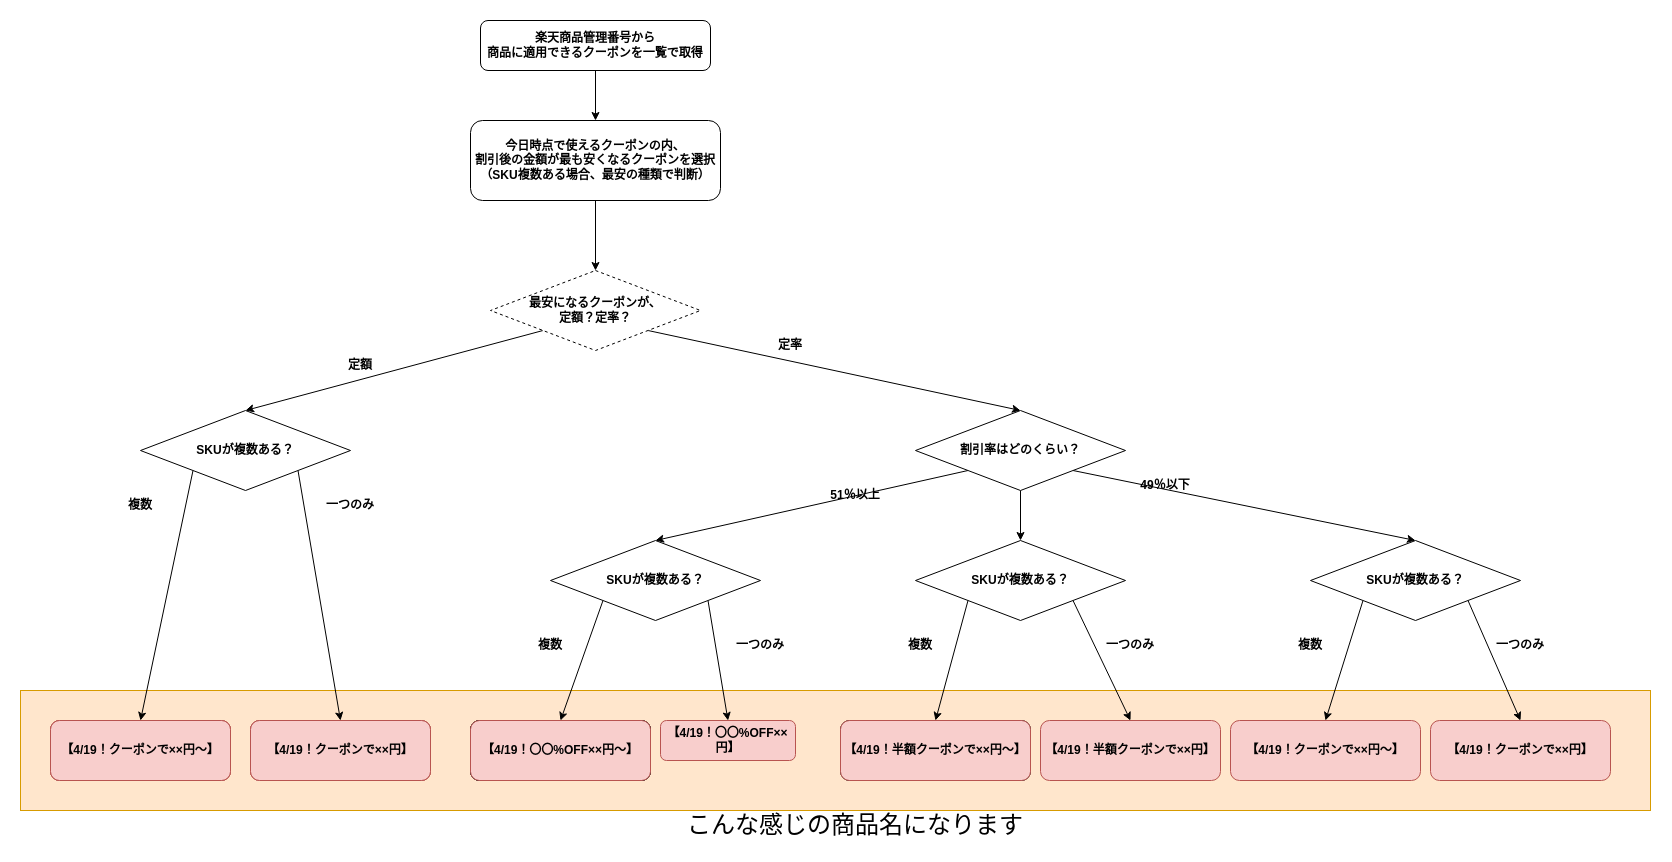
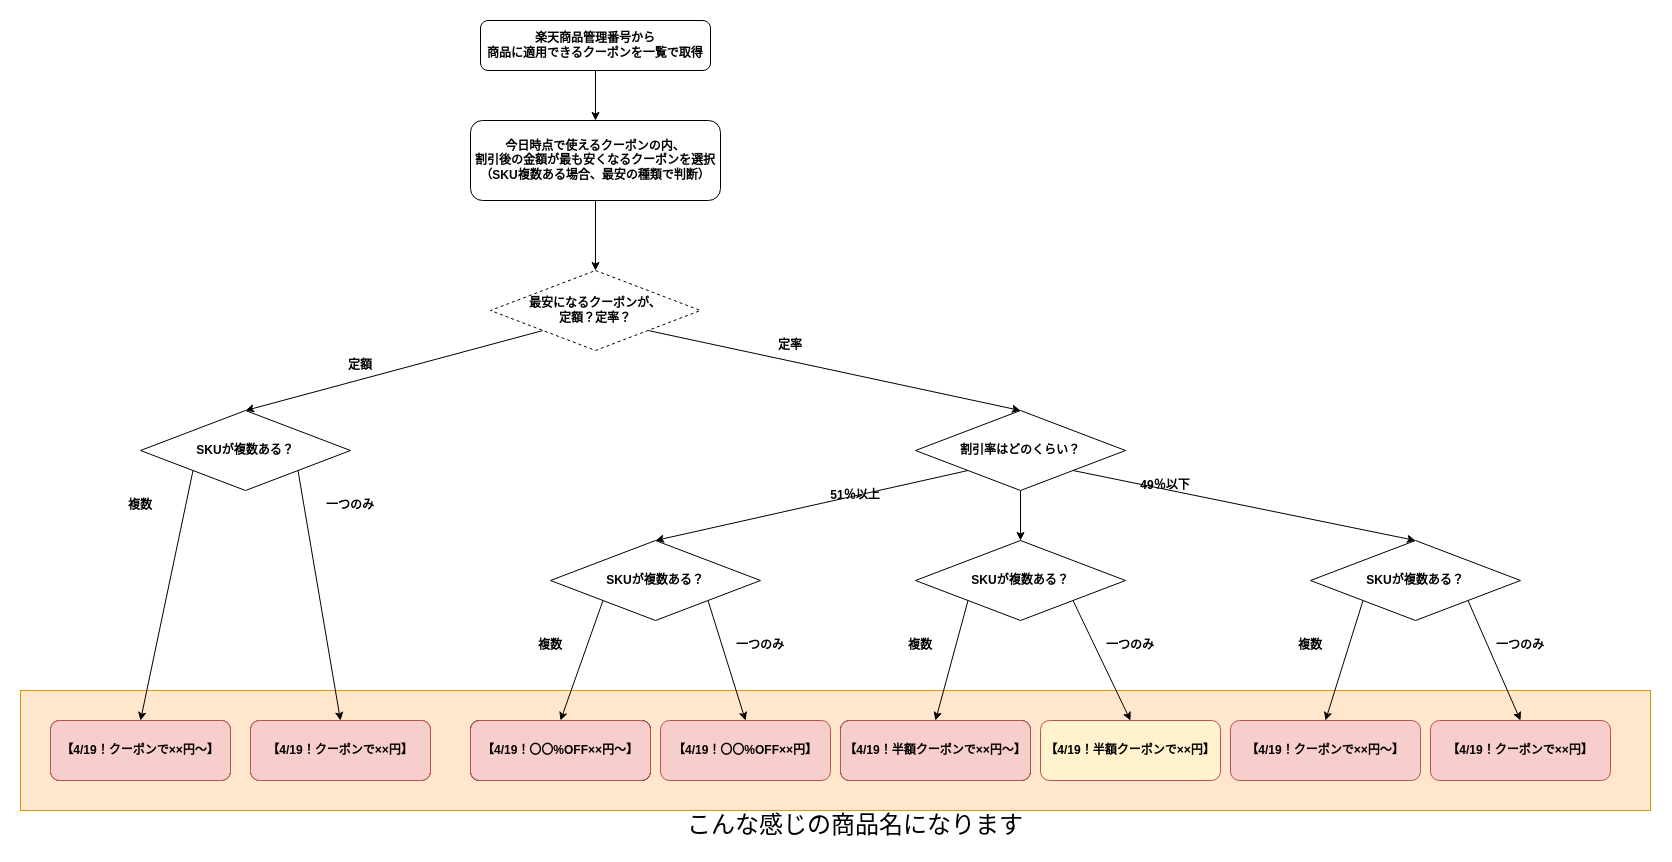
  <mxCell id="0" />
  <mxCell id="1" parent="0" />
  <mxCell id="2" value="" style="rounded=0;whiteSpace=wrap;html=1;fillColor=#ffe6cc;strokeColor=#d79b00;" vertex="1" parent="1"><mxGeometry x="20" y="690" width="1630" height="120" as="geometry" /></mxCell>
  <mxCell id="3" style="edgeStyle=none;html=1;exitX=0;exitY=1;exitDx=0;exitDy=0;entryX=0.5;entryY=0;entryDx=0;entryDy=0;fontStyle=1" parent="1" source="5" target="8" edge="1"><mxGeometry relative="1" as="geometry" /></mxCell>
  <mxCell id="4" style="edgeStyle=none;html=1;exitX=1;exitY=1;exitDx=0;exitDy=0;entryX=0.5;entryY=0;entryDx=0;entryDy=0;fontStyle=1" parent="1" source="5" target="12" edge="1"><mxGeometry relative="1" as="geometry" /></mxCell>
  <mxCell id="5" value="最安になるクーポンが、&lt;br&gt;定額？定率？" style="rhombus;whiteSpace=wrap;html=1;fontStyle=1;dashed=1;" parent="1" vertex="1"><mxGeometry x="490" y="270" width="210" height="80" as="geometry" /></mxCell>
  <mxCell id="6" style="edgeStyle=none;html=1;exitX=0;exitY=1;exitDx=0;exitDy=0;entryX=0.5;entryY=0;entryDx=0;entryDy=0;" parent="1" source="8" target="18" edge="1"><mxGeometry relative="1" as="geometry" /></mxCell>
  <mxCell id="7" style="edgeStyle=none;html=1;exitX=1;exitY=1;exitDx=0;exitDy=0;entryX=0.5;entryY=0;entryDx=0;entryDy=0;" parent="1" source="8" target="19" edge="1"><mxGeometry relative="1" as="geometry" /></mxCell>
  <mxCell id="8" value="SKUが複数ある？" style="rhombus;whiteSpace=wrap;html=1;fontStyle=1" parent="1" vertex="1"><mxGeometry x="140" y="410" width="210" height="80" as="geometry" /></mxCell>
  <mxCell id="9" style="edgeStyle=none;html=1;exitX=0;exitY=1;exitDx=0;exitDy=0;entryX=0.5;entryY=0;entryDx=0;entryDy=0;fontStyle=1" parent="1" source="12" target="23" edge="1"><mxGeometry relative="1" as="geometry" /></mxCell>
  <mxCell id="10" style="edgeStyle=none;html=1;entryX=0.5;entryY=0;entryDx=0;entryDy=0;fontStyle=1" parent="1" source="12" target="26" edge="1"><mxGeometry relative="1" as="geometry" /></mxCell>
  <mxCell id="11" style="edgeStyle=none;html=1;exitX=1;exitY=1;exitDx=0;exitDy=0;entryX=0.5;entryY=0;entryDx=0;entryDy=0;fontStyle=1" parent="1" source="12" target="29" edge="1"><mxGeometry relative="1" as="geometry" /></mxCell>
  <mxCell id="12" value="割引率はどのくらい？" style="rhombus;whiteSpace=wrap;html=1;fontStyle=1" parent="1" vertex="1"><mxGeometry x="915" y="410" width="210" height="80" as="geometry" /></mxCell>
  <mxCell id="13" style="edgeStyle=none;html=1;entryX=0.5;entryY=0;entryDx=0;entryDy=0;fontStyle=1" parent="1" source="14" target="16" edge="1"><mxGeometry relative="1" as="geometry" /></mxCell>
  <mxCell id="14" value="楽天商品管理番号から&lt;br&gt;商品に適用できるクーポンを一覧で取得" style="rounded=1;whiteSpace=wrap;html=1;fontStyle=1" parent="1" vertex="1"><mxGeometry x="480" y="20" width="230" height="50" as="geometry" /></mxCell>
  <mxCell id="15" style="edgeStyle=none;html=1;entryX=0.5;entryY=0;entryDx=0;entryDy=0;fontStyle=1" parent="1" source="16" target="5" edge="1"><mxGeometry relative="1" as="geometry" /></mxCell>
  <mxCell id="16" value="今日時点で使えるクーポンの内、&lt;br&gt;割引後の金額が最も安くなるクーポンを選択&lt;br&gt;（SKU複数ある場合、最安の種類で判断）" style="rounded=1;whiteSpace=wrap;html=1;fontStyle=1" parent="1" vertex="1"><mxGeometry x="470" y="120" width="250" height="80" as="geometry" /></mxCell>
  <mxCell id="17" value="定額" style="text;strokeColor=none;align=center;fillColor=none;html=1;verticalAlign=middle;whiteSpace=wrap;rounded=0;fontStyle=1" parent="1" vertex="1"><mxGeometry x="330" y="350" width="60" height="30" as="geometry" /></mxCell>
  <mxCell id="18" value="【4/19！クーポンで××円～】" style="rounded=1;whiteSpace=wrap;html=1;fillColor=#f8cecc;strokeColor=#b85450;" parent="1" vertex="1"><mxGeometry x="50" y="720" width="180" height="60" as="geometry" /></mxCell>
  <mxCell id="19" value="【4/19！クーポンで××円】" style="rounded=1;whiteSpace=wrap;html=1;fillColor=#f8cecc;strokeColor=#b85450;" parent="1" vertex="1"><mxGeometry x="250" y="720" width="180" height="60" as="geometry" /></mxCell>
  <mxCell id="20" value="定率" style="text;strokeColor=none;align=center;fillColor=none;html=1;verticalAlign=middle;whiteSpace=wrap;rounded=0;fontStyle=1" parent="1" vertex="1"><mxGeometry x="760" y="330" width="60" height="30" as="geometry" /></mxCell>
  <mxCell id="21" style="edgeStyle=none;html=1;exitX=0;exitY=1;exitDx=0;exitDy=0;entryX=0.5;entryY=0;entryDx=0;entryDy=0;" parent="1" source="23" target="32" edge="1"><mxGeometry relative="1" as="geometry" /></mxCell>
  <mxCell id="22" style="edgeStyle=none;html=1;exitX=1;exitY=1;exitDx=0;exitDy=0;entryX=0.5;entryY=0;entryDx=0;entryDy=0;" parent="1" source="23" target="35" edge="1"><mxGeometry relative="1" as="geometry" /></mxCell>
  <mxCell id="23" value="SKUが複数ある？" style="rhombus;whiteSpace=wrap;html=1;fontStyle=1" parent="1" vertex="1"><mxGeometry x="550" y="540" width="210" height="80" as="geometry" /></mxCell>
  <mxCell id="24" style="edgeStyle=none;html=1;exitX=0;exitY=1;exitDx=0;exitDy=0;entryX=0.5;entryY=0;entryDx=0;entryDy=0;" parent="1" source="26" target="37" edge="1"><mxGeometry relative="1" as="geometry" /></mxCell>
  <mxCell id="25" style="edgeStyle=none;html=1;exitX=1;exitY=1;exitDx=0;exitDy=0;entryX=0.5;entryY=0;entryDx=0;entryDy=0;" parent="1" source="26" target="36" edge="1"><mxGeometry relative="1" as="geometry" /></mxCell>
  <mxCell id="26" value="SKUが複数ある？" style="rhombus;whiteSpace=wrap;html=1;fontStyle=1" parent="1" vertex="1"><mxGeometry x="915" y="540" width="210" height="80" as="geometry" /></mxCell>
  <mxCell id="27" style="edgeStyle=none;html=1;exitX=0;exitY=1;exitDx=0;exitDy=0;entryX=0.5;entryY=0;entryDx=0;entryDy=0;" parent="1" source="29" target="39" edge="1"><mxGeometry relative="1" as="geometry" /></mxCell>
  <mxCell id="28" style="edgeStyle=none;html=1;exitX=1;exitY=1;exitDx=0;exitDy=0;entryX=0.5;entryY=0;entryDx=0;entryDy=0;" parent="1" source="29" target="38" edge="1"><mxGeometry relative="1" as="geometry" /></mxCell>
  <mxCell id="29" value="SKUが複数ある？" style="rhombus;whiteSpace=wrap;html=1;fontStyle=1" parent="1" vertex="1"><mxGeometry x="1310" y="540" width="210" height="80" as="geometry" /></mxCell>
  <mxCell id="30" value="51％以上" style="text;strokeColor=none;align=center;fillColor=none;html=1;verticalAlign=middle;whiteSpace=wrap;rounded=0;fontStyle=1" parent="1" vertex="1"><mxGeometry x="825" y="480" width="60" height="30" as="geometry" /></mxCell>
  <mxCell id="31" value="49％以下" style="text;strokeColor=none;align=center;fillColor=none;html=1;verticalAlign=middle;whiteSpace=wrap;rounded=0;fontStyle=1" parent="1" vertex="1"><mxGeometry x="1135" y="470" width="60" height="30" as="geometry" /></mxCell>
  <mxCell id="32" value="【4/19！〇〇%OFF××円～】" style="rounded=1;whiteSpace=wrap;html=1;" parent="1" vertex="1"><mxGeometry x="470" y="720" width="180" height="60" as="geometry" /></mxCell>
  <mxCell id="33" value="複数" style="text;strokeColor=none;align=center;fillColor=none;html=1;verticalAlign=middle;whiteSpace=wrap;rounded=0;fontStyle=1" parent="1" vertex="1"><mxGeometry x="110" y="490" width="60" height="30" as="geometry" /></mxCell>
  <mxCell id="34" value="一つのみ" style="text;strokeColor=none;align=center;fillColor=none;html=1;verticalAlign=middle;whiteSpace=wrap;rounded=0;fontStyle=1" parent="1" vertex="1"><mxGeometry x="320" y="490" width="60" height="30" as="geometry" /></mxCell>
- <mxCell id="35" value="【4/19！〇〇%OFF××円】" style="rounded=1;whiteSpace=wrap;html=1;fontStyle=1;fillColor=#f8cecc;strokeColor=#b85450;" parent="1" vertex="1"><mxGeometry x="660" y="720" width="135" height="40" as="geometry" /></mxCell>
- <mxCell id="36" value="【4/19！半額クーポンで××円】" style="rounded=1;whiteSpace=wrap;html=1;fontStyle=1;fillColor=#f8cecc;strokeColor=#b85450;" parent="1" vertex="1"><mxGeometry x="1040" y="720" width="180" height="60" as="geometry" /></mxCell>
+ <mxCell id="35" value="【4/19！〇〇%OFF××円】" style="rounded=1;whiteSpace=wrap;html=1;fontStyle=1;fillColor=#f8cecc;strokeColor=#b85450;" parent="1" vertex="1"><mxGeometry x="660" y="720" width="170" height="60" as="geometry" /></mxCell>
+ <mxCell id="36" value="【4/19！半額クーポンで××円】" style="rounded=1;whiteSpace=wrap;html=1;fontStyle=1;fillColor=#fff2cc;strokeColor=#b85450;" parent="1" vertex="1"><mxGeometry x="1040" y="720" width="180" height="60" as="geometry" /></mxCell>
  <mxCell id="37" value="【4/19！半額クーポンで××円～】" style="rounded=1;whiteSpace=wrap;html=1;" parent="1" vertex="1"><mxGeometry x="840" y="720" width="190" height="60" as="geometry" /></mxCell>
  <mxCell id="38" value="【4/19！クーポンで××円】" style="rounded=1;whiteSpace=wrap;html=1;fillColor=#f8cecc;strokeColor=#b85450;fontStyle=1" parent="1" vertex="1"><mxGeometry x="1430" y="720" width="180" height="60" as="geometry" /></mxCell>
  <mxCell id="39" value="【4/19！クーポンで××円～】" style="rounded=1;whiteSpace=wrap;html=1;fillColor=#f8cecc;strokeColor=#b85450;fontStyle=1" parent="1" vertex="1"><mxGeometry x="1230" y="720" width="190" height="60" as="geometry" /></mxCell>
  <mxCell id="40" value="複数" style="text;strokeColor=none;align=center;fillColor=none;html=1;verticalAlign=middle;whiteSpace=wrap;rounded=0;fontStyle=1" parent="1" vertex="1"><mxGeometry x="520" y="630" width="60" height="30" as="geometry" /></mxCell>
  <mxCell id="41" value="一つのみ" style="text;strokeColor=none;align=center;fillColor=none;html=1;verticalAlign=middle;whiteSpace=wrap;rounded=0;fontStyle=1" parent="1" vertex="1"><mxGeometry x="730" y="630" width="60" height="30" as="geometry" /></mxCell>
  <mxCell id="42" value="複数" style="text;strokeColor=none;align=center;fillColor=none;html=1;verticalAlign=middle;whiteSpace=wrap;rounded=0;fontStyle=1" parent="1" vertex="1"><mxGeometry x="890" y="630" width="60" height="30" as="geometry" /></mxCell>
  <mxCell id="43" value="一つのみ" style="text;strokeColor=none;align=center;fillColor=none;html=1;verticalAlign=middle;whiteSpace=wrap;rounded=0;fontStyle=1" parent="1" vertex="1"><mxGeometry x="1100" y="630" width="60" height="30" as="geometry" /></mxCell>
  <mxCell id="44" value="複数" style="text;strokeColor=none;align=center;fillColor=none;html=1;verticalAlign=middle;whiteSpace=wrap;rounded=0;fontStyle=1" parent="1" vertex="1"><mxGeometry x="1280" y="630" width="60" height="30" as="geometry" /></mxCell>
  <mxCell id="45" value="一つのみ" style="text;strokeColor=none;align=center;fillColor=none;html=1;verticalAlign=middle;whiteSpace=wrap;rounded=0;fontStyle=1" parent="1" vertex="1"><mxGeometry x="1490" y="630" width="60" height="30" as="geometry" /></mxCell>
  <mxCell id="46" value="【4/19！クーポンで××円～】" style="rounded=1;whiteSpace=wrap;html=1;fillColor=#f8cecc;strokeColor=#b85450;" vertex="1" parent="1"><mxGeometry x="50" y="720" width="180" height="60" as="geometry" /></mxCell>
  <mxCell id="47" value="【4/19！クーポンで××円】" style="rounded=1;whiteSpace=wrap;html=1;fillColor=#f8cecc;strokeColor=#b85450;" vertex="1" parent="1"><mxGeometry x="250" y="720" width="180" height="60" as="geometry" /></mxCell>
  <mxCell id="48" value="【4/19！〇〇%OFF××円～】" style="rounded=1;whiteSpace=wrap;html=1;" vertex="1" parent="1"><mxGeometry x="470" y="720" width="180" height="60" as="geometry" /></mxCell>
  <mxCell id="49" value="【4/19！クーポンで××円～】" style="rounded=1;whiteSpace=wrap;html=1;fillColor=#f8cecc;strokeColor=#b85450;fontStyle=1" vertex="1" parent="1"><mxGeometry x="50" y="720" width="180" height="60" as="geometry" /></mxCell>
  <mxCell id="50" value="【4/19！クーポンで××円】" style="rounded=1;whiteSpace=wrap;html=1;fillColor=#f8cecc;strokeColor=#b85450;fontStyle=1" vertex="1" parent="1"><mxGeometry x="250" y="720" width="180" height="60" as="geometry" /></mxCell>
  <mxCell id="51" value="【4/19！〇〇%OFF××円～】" style="rounded=1;whiteSpace=wrap;html=1;fillColor=#f8cecc;strokeColor=#b85450;fontStyle=1" vertex="1" parent="1"><mxGeometry x="470" y="720" width="180" height="60" as="geometry" /></mxCell>
  <mxCell id="52" value="【4/19！半額クーポンで××円～】" style="rounded=1;whiteSpace=wrap;html=1;fillColor=#f8cecc;strokeColor=#b85450;fontStyle=1" vertex="1" parent="1"><mxGeometry x="840" y="720" width="190" height="60" as="geometry" /></mxCell>
  <mxCell id="53" value="&lt;font style=&quot;font-size: 24px;&quot;&gt;こんな感じの商品名になります&lt;/font&gt;" style="text;strokeColor=none;align=center;fillColor=none;html=1;verticalAlign=middle;whiteSpace=wrap;rounded=0;" vertex="1" parent="1"><mxGeometry x="660" y="810" width="390" height="30" as="geometry" /></mxCell>
